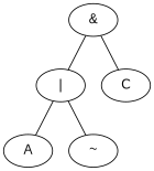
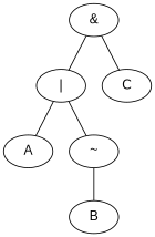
  graph {
    node [fontname=Arial]
    n1 [label="&"]
    n2 [label="|"]
    n3 [label=C]
    n4 [label=A]
    n5 [label="~"]
+   n6 [label=B]
    n1 -- n2
    n1 -- n3
    n2 -- n4
    n2 -- n5
+   n5 -- n6
  }
